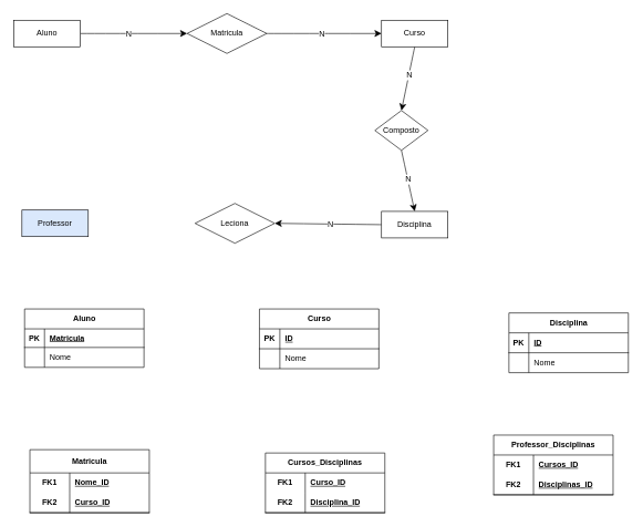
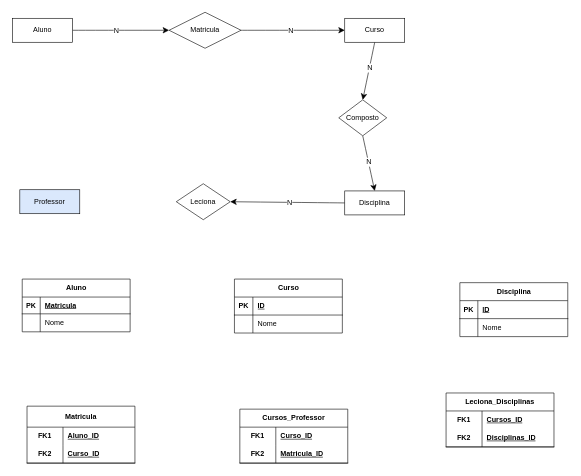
  <mxCell id="0" />
  <mxCell id="1" parent="0" />
  <mxCell id="2" style="edgeStyle=none;curved=1;rounded=0;orthogonalLoop=1;jettySize=auto;html=1;exitX=1;exitY=0.5;exitDx=0;exitDy=0;entryX=0;entryY=0.5;entryDx=0;entryDy=0;fontSize=12;startSize=8;endSize=8;" edge="1" parent="1" source="4" target="14"><mxGeometry relative="1" as="geometry" /></mxCell>
  <mxCell id="3" value="N" style="edgeLabel;html=1;align=center;verticalAlign=middle;resizable=0;points=[];fontSize=12;" vertex="1" connectable="0" parent="2"><mxGeometry x="-0.106" relative="1" as="geometry"><mxPoint as="offset" /></mxGeometry></mxCell>
  <mxCell id="4" value="Aluno" style="whiteSpace=wrap;html=1;align=center;" vertex="1" parent="1"><mxGeometry x="20" y="30" width="100" height="40" as="geometry" /></mxCell>
  <mxCell id="5" value="Professor" style="whiteSpace=wrap;html=1;align=center;fillColor=#dae8fc;" vertex="1" parent="1"><mxGeometry x="32" y="316" width="100" height="40" as="geometry" /></mxCell>
  <mxCell id="6" style="edgeStyle=none;curved=1;rounded=0;orthogonalLoop=1;jettySize=auto;html=1;exitX=0.5;exitY=1;exitDx=0;exitDy=0;entryX=0.5;entryY=0;entryDx=0;entryDy=0;fontSize=12;startSize=8;endSize=8;" edge="1" parent="1" source="8" target="17"><mxGeometry relative="1" as="geometry" /></mxCell>
  <mxCell id="7" value="N" style="edgeLabel;html=1;align=center;verticalAlign=middle;resizable=0;points=[];fontSize=12;" vertex="1" connectable="0" parent="6"><mxGeometry x="-0.125" relative="1" as="geometry"><mxPoint as="offset" /></mxGeometry></mxCell>
  <mxCell id="8" value="Curso" style="whiteSpace=wrap;html=1;align=center;" vertex="1" parent="1"><mxGeometry y="30" width="100" height="40" as="geometry" x="574" /></mxCell>
  <mxCell id="9" style="edgeStyle=none;curved=1;rounded=0;orthogonalLoop=1;jettySize=auto;html=1;exitX=0;exitY=0.5;exitDx=0;exitDy=0;entryX=1;entryY=0.5;entryDx=0;entryDy=0;fontSize=12;startSize=8;endSize=8;" edge="1" parent="1" source="11" target="18"><mxGeometry relative="1" as="geometry" /></mxCell>
  <mxCell id="10" value="N" style="edgeLabel;html=1;align=center;verticalAlign=middle;resizable=0;points=[];fontSize=12;" vertex="1" connectable="0" parent="9"><mxGeometry x="-0.028" relative="1" as="geometry"><mxPoint as="offset" /></mxGeometry></mxCell>
  <mxCell id="11" value="Disciplina" style="whiteSpace=wrap;html=1;align=center;" vertex="1" parent="1"><mxGeometry y="318" width="100" height="40" as="geometry" x="574" /></mxCell>
  <mxCell id="12" style="edgeStyle=none;curved=1;rounded=0;orthogonalLoop=1;jettySize=auto;html=1;exitX=1;exitY=0.5;exitDx=0;exitDy=0;entryX=0;entryY=0.5;entryDx=0;entryDy=0;fontSize=12;startSize=8;endSize=8;" edge="1" parent="1" source="14" target="8"><mxGeometry relative="1" as="geometry" /></mxCell>
  <mxCell id="13" value="N" style="edgeLabel;html=1;align=center;verticalAlign=middle;resizable=0;points=[];fontSize=12;" vertex="1" connectable="0" parent="12"><mxGeometry x="-0.052" y="-3" relative="1" as="geometry"><mxPoint y="-3" as="offset" /></mxGeometry></mxCell>
  <mxCell id="14" value="Matricula" style="shape=rhombus;perimeter=rhombusPerimeter;whiteSpace=wrap;html=1;align=center;" vertex="1" parent="1"><mxGeometry x="281" y="20" width="120" height="60" as="geometry" /></mxCell>
  <mxCell id="15" style="edgeStyle=none;curved=1;rounded=0;orthogonalLoop=1;jettySize=auto;html=1;exitX=0.5;exitY=1;exitDx=0;exitDy=0;entryX=0.5;entryY=0;entryDx=0;entryDy=0;fontSize=12;startSize=8;endSize=8;" edge="1" parent="1" source="17" target="11"><mxGeometry relative="1" as="geometry" /></mxCell>
  <mxCell id="16" value="N" style="edgeLabel;html=1;align=center;verticalAlign=middle;resizable=0;points=[];fontSize=12;" vertex="1" connectable="0" parent="15"><mxGeometry x="-0.038" relative="1" as="geometry"><mxPoint as="offset" /></mxGeometry></mxCell>
  <mxCell id="17" value="Composto" style="shape=rhombus;perimeter=rhombusPerimeter;whiteSpace=wrap;html=1;align=center;" vertex="1" parent="1"><mxGeometry x="564" y="166" width="80" height="60" as="geometry" /></mxCell>
- <mxCell id="18" value="Leciona" style="shape=rhombus;perimeter=rhombusPerimeter;whiteSpace=wrap;html=1;align=center;" vertex="1" parent="1"><mxGeometry x="293" y="306" width="120" height="60" as="geometry" /></mxCell>
+ <mxCell id="18" value="Leciona" style="shape=rhombus;perimeter=rhombusPerimeter;whiteSpace=wrap;html=1;align=center;" vertex="1" parent="1"><mxGeometry x="293" y="306" width="90" height="60" as="geometry" /></mxCell>
  <mxCell id="19" value="Aluno" style="shape=table;startSize=30;container=1;collapsible=1;childLayout=tableLayout;fixedRows=1;rowLines=0;fontStyle=1;align=center;resizeLast=1;html=1;" vertex="1" parent="1"><mxGeometry x="36" y="465" width="180" height="88" as="geometry" /></mxCell>
  <mxCell id="20" value="" style="shape=tableRow;horizontal=0;startSize=0;swimlaneHead=0;swimlaneBody=0;fillColor=none;collapsible=0;dropTarget=0;points=[[0,0.5],[1,0.5]];portConstraint=eastwest;top=0;left=0;right=0;bottom=1;" vertex="1" parent="19"><mxGeometry y="30" width="180" height="28" as="geometry" /></mxCell>
  <mxCell id="21" value="PK" style="shape=partialRectangle;connectable=0;fillColor=none;top=0;left=0;bottom=0;right=0;fontStyle=1;overflow=hidden;whiteSpace=wrap;html=1;" vertex="1" parent="20"><mxGeometry width="30" height="28" as="geometry"><mxRectangle width="30" height="28" as="alternateBounds" /></mxGeometry></mxCell>
  <mxCell id="22" value="Matricula" style="shape=partialRectangle;connectable=0;fillColor=none;top=0;left=0;bottom=0;right=0;align=left;spacingLeft=6;fontStyle=5;overflow=hidden;whiteSpace=wrap;html=1;" vertex="1" parent="20"><mxGeometry x="30" width="150" height="28" as="geometry"><mxRectangle width="150" height="28" as="alternateBounds" /></mxGeometry></mxCell>
  <mxCell id="23" value="" style="shape=tableRow;horizontal=0;startSize=0;swimlaneHead=0;swimlaneBody=0;fillColor=none;collapsible=0;dropTarget=0;points=[[0,0.5],[1,0.5]];portConstraint=eastwest;top=0;left=0;right=0;bottom=0;" vertex="1" parent="19"><mxGeometry y="58" width="180" height="30" as="geometry" /></mxCell>
  <mxCell id="24" value="" style="shape=partialRectangle;connectable=0;fillColor=none;top=0;left=0;bottom=0;right=0;editable=1;overflow=hidden;whiteSpace=wrap;html=1;" vertex="1" parent="23"><mxGeometry width="30" height="30" as="geometry"><mxRectangle width="30" height="30" as="alternateBounds" /></mxGeometry></mxCell>
  <mxCell id="25" value="Nome" style="shape=partialRectangle;connectable=0;fillColor=none;top=0;left=0;bottom=0;right=0;align=left;spacingLeft=6;overflow=hidden;whiteSpace=wrap;html=1;" vertex="1" parent="23"><mxGeometry x="30" width="150" height="30" as="geometry"><mxRectangle width="150" height="30" as="alternateBounds" /></mxGeometry></mxCell>
  <mxCell id="26" value="Curso" style="shape=table;startSize=30;container=1;collapsible=1;childLayout=tableLayout;fixedRows=1;rowLines=0;fontStyle=1;align=center;resizeLast=1;html=1;" vertex="1" parent="1"><mxGeometry x="390" y="465" width="180" height="90" as="geometry" /></mxCell>
  <mxCell id="27" value="" style="shape=tableRow;horizontal=0;startSize=0;swimlaneHead=0;swimlaneBody=0;fillColor=none;collapsible=0;dropTarget=0;points=[[0,0.5],[1,0.5]];portConstraint=eastwest;top=0;left=0;right=0;bottom=1;" vertex="1" parent="26"><mxGeometry y="30" width="180" height="30" as="geometry" /></mxCell>
  <mxCell id="28" value="PK" style="shape=partialRectangle;connectable=0;fillColor=none;top=0;left=0;bottom=0;right=0;fontStyle=1;overflow=hidden;whiteSpace=wrap;html=1;" vertex="1" parent="27"><mxGeometry width="30.75" height="30" as="geometry"><mxRectangle width="30.75" height="30" as="alternateBounds" /></mxGeometry></mxCell>
  <mxCell id="29" value="ID" style="shape=partialRectangle;connectable=0;fillColor=none;top=0;left=0;bottom=0;right=0;align=left;spacingLeft=6;fontStyle=5;overflow=hidden;whiteSpace=wrap;html=1;" vertex="1" parent="27"><mxGeometry x="30.75" width="149.25" height="30" as="geometry"><mxRectangle width="149.25" height="30" as="alternateBounds" /></mxGeometry></mxCell>
  <mxCell id="30" value="" style="shape=tableRow;horizontal=0;startSize=0;swimlaneHead=0;swimlaneBody=0;fillColor=none;collapsible=0;dropTarget=0;points=[[0,0.5],[1,0.5]];portConstraint=eastwest;top=0;left=0;right=0;bottom=0;" vertex="1" parent="26"><mxGeometry y="60" width="180" height="30" as="geometry" /></mxCell>
  <mxCell id="31" value="" style="shape=partialRectangle;connectable=0;fillColor=none;top=0;left=0;bottom=0;right=0;editable=1;overflow=hidden;whiteSpace=wrap;html=1;" vertex="1" parent="30"><mxGeometry width="30.75" height="30" as="geometry"><mxRectangle width="30.75" height="30" as="alternateBounds" /></mxGeometry></mxCell>
  <mxCell id="32" value="Nome" style="shape=partialRectangle;connectable=0;fillColor=none;top=0;left=0;bottom=0;right=0;align=left;spacingLeft=6;overflow=hidden;whiteSpace=wrap;html=1;" vertex="1" parent="30"><mxGeometry x="30.75" width="149.25" height="30" as="geometry"><mxRectangle width="149.25" height="30" as="alternateBounds" /></mxGeometry></mxCell>
  <mxCell id="33" value="Matricula" style="shape=table;startSize=35;container=1;collapsible=1;childLayout=tableLayout;fixedRows=1;rowLines=0;fontStyle=1;align=center;resizeLast=1;html=1;whiteSpace=wrap;" vertex="1" parent="1"><mxGeometry x="44" y="677" width="180" height="95" as="geometry" /></mxCell>
  <mxCell id="34" value="" style="shape=tableRow;horizontal=0;startSize=0;swimlaneHead=0;swimlaneBody=0;fillColor=none;collapsible=0;dropTarget=0;points=[[0,0.5],[1,0.5]];portConstraint=eastwest;top=0;left=0;right=0;bottom=0;html=1;" vertex="1" parent="33"><mxGeometry y="35" width="180" height="30" as="geometry" /></mxCell>
  <mxCell id="35" value="FK1" style="shape=partialRectangle;connectable=0;fillColor=none;top=0;left=0;bottom=0;right=0;fontStyle=1;overflow=hidden;html=1;whiteSpace=wrap;" vertex="1" parent="34"><mxGeometry width="60" height="30" as="geometry"><mxRectangle width="60" height="30" as="alternateBounds" /></mxGeometry></mxCell>
- <mxCell id="36" value="Nome_ID" style="shape=partialRectangle;connectable=0;fillColor=none;top=0;left=0;bottom=0;right=0;align=left;spacingLeft=6;fontStyle=5;overflow=hidden;html=1;whiteSpace=wrap;" vertex="1" parent="34"><mxGeometry x="60" width="120" height="30" as="geometry"><mxRectangle width="120" height="30" as="alternateBounds" /></mxGeometry></mxCell>
+ <mxCell id="36" value="Aluno_ID" style="shape=partialRectangle;connectable=0;fillColor=none;top=0;left=0;bottom=0;right=0;align=left;spacingLeft=6;fontStyle=5;overflow=hidden;html=1;whiteSpace=wrap;" vertex="1" parent="34"><mxGeometry x="60" width="120" height="30" as="geometry"><mxRectangle width="120" height="30" as="alternateBounds" /></mxGeometry></mxCell>
  <mxCell id="37" value="" style="shape=tableRow;horizontal=0;startSize=0;swimlaneHead=0;swimlaneBody=0;fillColor=none;collapsible=0;dropTarget=0;points=[[0,0.5],[1,0.5]];portConstraint=eastwest;top=0;left=0;right=0;bottom=1;html=1;" vertex="1" parent="33"><mxGeometry y="65" width="180" height="30" as="geometry" /></mxCell>
  <mxCell id="38" value="FK2" style="shape=partialRectangle;connectable=0;fillColor=none;top=0;left=0;bottom=0;right=0;fontStyle=1;overflow=hidden;html=1;whiteSpace=wrap;" vertex="1" parent="37"><mxGeometry width="60" height="30" as="geometry"><mxRectangle width="60" height="30" as="alternateBounds" /></mxGeometry></mxCell>
  <mxCell id="39" value="Curso_ID" style="shape=partialRectangle;connectable=0;fillColor=none;top=0;left=0;bottom=0;right=0;align=left;spacingLeft=6;fontStyle=5;overflow=hidden;html=1;whiteSpace=wrap;" vertex="1" parent="37"><mxGeometry x="60" width="120" height="30" as="geometry"><mxRectangle width="120" height="30" as="alternateBounds" /></mxGeometry></mxCell>
  <mxCell id="40" value="Disciplina" style="shape=table;startSize=30;container=1;collapsible=1;childLayout=tableLayout;fixedRows=1;rowLines=0;fontStyle=1;align=center;resizeLast=1;html=1;" vertex="1" parent="1"><mxGeometry x="766" y="471" width="180" height="90" as="geometry" /></mxCell>
  <mxCell id="41" value="" style="shape=tableRow;horizontal=0;startSize=0;swimlaneHead=0;swimlaneBody=0;fillColor=none;collapsible=0;dropTarget=0;points=[[0,0.5],[1,0.5]];portConstraint=eastwest;top=0;left=0;right=0;bottom=1;" vertex="1" parent="40"><mxGeometry y="30" width="180" height="30" as="geometry" /></mxCell>
  <mxCell id="42" value="PK" style="shape=partialRectangle;connectable=0;fillColor=none;top=0;left=0;bottom=0;right=0;fontStyle=1;overflow=hidden;whiteSpace=wrap;html=1;" vertex="1" parent="41"><mxGeometry width="30" height="30" as="geometry"><mxRectangle width="30" height="30" as="alternateBounds" /></mxGeometry></mxCell>
  <mxCell id="43" value="ID" style="shape=partialRectangle;connectable=0;fillColor=none;top=0;left=0;bottom=0;right=0;align=left;spacingLeft=6;fontStyle=5;overflow=hidden;whiteSpace=wrap;html=1;" vertex="1" parent="41"><mxGeometry x="30" width="150" height="30" as="geometry"><mxRectangle width="150" height="30" as="alternateBounds" /></mxGeometry></mxCell>
  <mxCell id="44" value="" style="shape=tableRow;horizontal=0;startSize=0;swimlaneHead=0;swimlaneBody=0;fillColor=none;collapsible=0;dropTarget=0;points=[[0,0.5],[1,0.5]];portConstraint=eastwest;top=0;left=0;right=0;bottom=0;" vertex="1" parent="40"><mxGeometry y="60" width="180" height="30" as="geometry" /></mxCell>
  <mxCell id="45" value="" style="shape=partialRectangle;connectable=0;fillColor=none;top=0;left=0;bottom=0;right=0;editable=1;overflow=hidden;whiteSpace=wrap;html=1;" vertex="1" parent="44"><mxGeometry width="30" height="30" as="geometry"><mxRectangle width="30" height="30" as="alternateBounds" /></mxGeometry></mxCell>
  <mxCell id="46" value="Nome" style="shape=partialRectangle;connectable=0;fillColor=none;top=0;left=0;bottom=0;right=0;align=left;spacingLeft=6;overflow=hidden;whiteSpace=wrap;html=1;" vertex="1" parent="44"><mxGeometry x="30" width="150" height="30" as="geometry"><mxRectangle width="150" height="30" as="alternateBounds" /></mxGeometry></mxCell>
- <mxCell id="47" value="Cursos_Disciplinas" style="shape=table;startSize=30;container=1;collapsible=1;childLayout=tableLayout;fixedRows=1;rowLines=0;fontStyle=1;align=center;resizeLast=1;html=1;whiteSpace=wrap;" vertex="1" parent="1"><mxGeometry x="399" y="682" width="180" height="90" as="geometry" /></mxCell>
+ <mxCell id="47" value="Cursos_Professor" style="shape=table;startSize=30;container=1;collapsible=1;childLayout=tableLayout;fixedRows=1;rowLines=0;fontStyle=1;align=center;resizeLast=1;html=1;whiteSpace=wrap;" vertex="1" parent="1"><mxGeometry x="399" y="682" width="180" height="90" as="geometry" /></mxCell>
  <mxCell id="48" value="" style="shape=tableRow;horizontal=0;startSize=0;swimlaneHead=0;swimlaneBody=0;fillColor=none;collapsible=0;dropTarget=0;points=[[0,0.5],[1,0.5]];portConstraint=eastwest;top=0;left=0;right=0;bottom=0;html=1;" vertex="1" parent="47"><mxGeometry y="30" width="180" height="30" as="geometry" /></mxCell>
  <mxCell id="49" value="FK1" style="shape=partialRectangle;connectable=0;fillColor=none;top=0;left=0;bottom=0;right=0;fontStyle=1;overflow=hidden;html=1;whiteSpace=wrap;" vertex="1" parent="48"><mxGeometry width="60" height="30" as="geometry"><mxRectangle width="60" height="30" as="alternateBounds" /></mxGeometry></mxCell>
  <mxCell id="50" value="Curso_ID" style="shape=partialRectangle;connectable=0;fillColor=none;top=0;left=0;bottom=0;right=0;align=left;spacingLeft=6;fontStyle=5;overflow=hidden;html=1;whiteSpace=wrap;" vertex="1" parent="48"><mxGeometry x="60" width="120" height="30" as="geometry"><mxRectangle width="120" height="30" as="alternateBounds" /></mxGeometry></mxCell>
  <mxCell id="51" value="" style="shape=tableRow;horizontal=0;startSize=0;swimlaneHead=0;swimlaneBody=0;fillColor=none;collapsible=0;dropTarget=0;points=[[0,0.5],[1,0.5]];portConstraint=eastwest;top=0;left=0;right=0;bottom=1;html=1;" vertex="1" parent="47"><mxGeometry y="60" width="180" height="30" as="geometry" /></mxCell>
  <mxCell id="52" value="FK2" style="shape=partialRectangle;connectable=0;fillColor=none;top=0;left=0;bottom=0;right=0;fontStyle=1;overflow=hidden;html=1;whiteSpace=wrap;" vertex="1" parent="51"><mxGeometry width="60" height="30" as="geometry"><mxRectangle width="60" height="30" as="alternateBounds" /></mxGeometry></mxCell>
- <mxCell id="53" value="Disciplina_ID" style="shape=partialRectangle;connectable=0;fillColor=none;top=0;left=0;bottom=0;right=0;align=left;spacingLeft=6;fontStyle=5;overflow=hidden;html=1;whiteSpace=wrap;" vertex="1" parent="51"><mxGeometry x="60" width="120" height="30" as="geometry"><mxRectangle width="120" height="30" as="alternateBounds" /></mxGeometry></mxCell>
- <mxCell id="54" value="Professor_Disciplinas" style="shape=table;startSize=30;container=1;collapsible=1;childLayout=tableLayout;fixedRows=1;rowLines=0;fontStyle=1;align=center;resizeLast=1;html=1;whiteSpace=wrap;" vertex="1" parent="1"><mxGeometry x="743" y="655" width="180" height="90" as="geometry" /></mxCell>
+ <mxCell id="53" value="Matricula_ID" style="shape=partialRectangle;connectable=0;fillColor=none;top=0;left=0;bottom=0;right=0;align=left;spacingLeft=6;fontStyle=5;overflow=hidden;html=1;whiteSpace=wrap;" vertex="1" parent="51"><mxGeometry x="60" width="120" height="30" as="geometry"><mxRectangle width="120" height="30" as="alternateBounds" /></mxGeometry></mxCell>
+ <mxCell id="54" value="Leciona_Disciplinas" style="shape=table;startSize=30;container=1;collapsible=1;childLayout=tableLayout;fixedRows=1;rowLines=0;fontStyle=1;align=center;resizeLast=1;html=1;whiteSpace=wrap;" vertex="1" parent="1"><mxGeometry x="743" y="655" width="180" height="90" as="geometry" /></mxCell>
  <mxCell id="55" value="" style="shape=tableRow;horizontal=0;startSize=0;swimlaneHead=0;swimlaneBody=0;fillColor=none;collapsible=0;dropTarget=0;points=[[0,0.5],[1,0.5]];portConstraint=eastwest;top=0;left=0;right=0;bottom=0;html=1;" vertex="1" parent="54"><mxGeometry y="30" width="180" height="30" as="geometry" /></mxCell>
  <mxCell id="56" value="FK1" style="shape=partialRectangle;connectable=0;fillColor=none;top=0;left=0;bottom=0;right=0;fontStyle=1;overflow=hidden;html=1;whiteSpace=wrap;" vertex="1" parent="55"><mxGeometry width="60" height="30" as="geometry"><mxRectangle width="60" height="30" as="alternateBounds" /></mxGeometry></mxCell>
  <mxCell id="57" value="Cursos_ID" style="shape=partialRectangle;connectable=0;fillColor=none;top=0;left=0;bottom=0;right=0;align=left;spacingLeft=6;fontStyle=5;overflow=hidden;html=1;whiteSpace=wrap;" vertex="1" parent="55"><mxGeometry x="60" width="120" height="30" as="geometry"><mxRectangle width="120" height="30" as="alternateBounds" /></mxGeometry></mxCell>
  <mxCell id="58" value="" style="shape=tableRow;horizontal=0;startSize=0;swimlaneHead=0;swimlaneBody=0;fillColor=none;collapsible=0;dropTarget=0;points=[[0,0.5],[1,0.5]];portConstraint=eastwest;top=0;left=0;right=0;bottom=1;html=1;" vertex="1" parent="54"><mxGeometry y="60" width="180" height="30" as="geometry" /></mxCell>
  <mxCell id="59" value="FK2" style="shape=partialRectangle;connectable=0;fillColor=none;top=0;left=0;bottom=0;right=0;fontStyle=1;overflow=hidden;html=1;whiteSpace=wrap;" vertex="1" parent="58"><mxGeometry width="60" height="30" as="geometry"><mxRectangle width="60" height="30" as="alternateBounds" /></mxGeometry></mxCell>
  <mxCell id="60" value="Disciplinas_ID" style="shape=partialRectangle;connectable=0;fillColor=none;top=0;left=0;bottom=0;right=0;align=left;spacingLeft=6;fontStyle=5;overflow=hidden;html=1;whiteSpace=wrap;" vertex="1" parent="58"><mxGeometry x="60" width="120" height="30" as="geometry"><mxRectangle width="120" height="30" as="alternateBounds" /></mxGeometry></mxCell>
